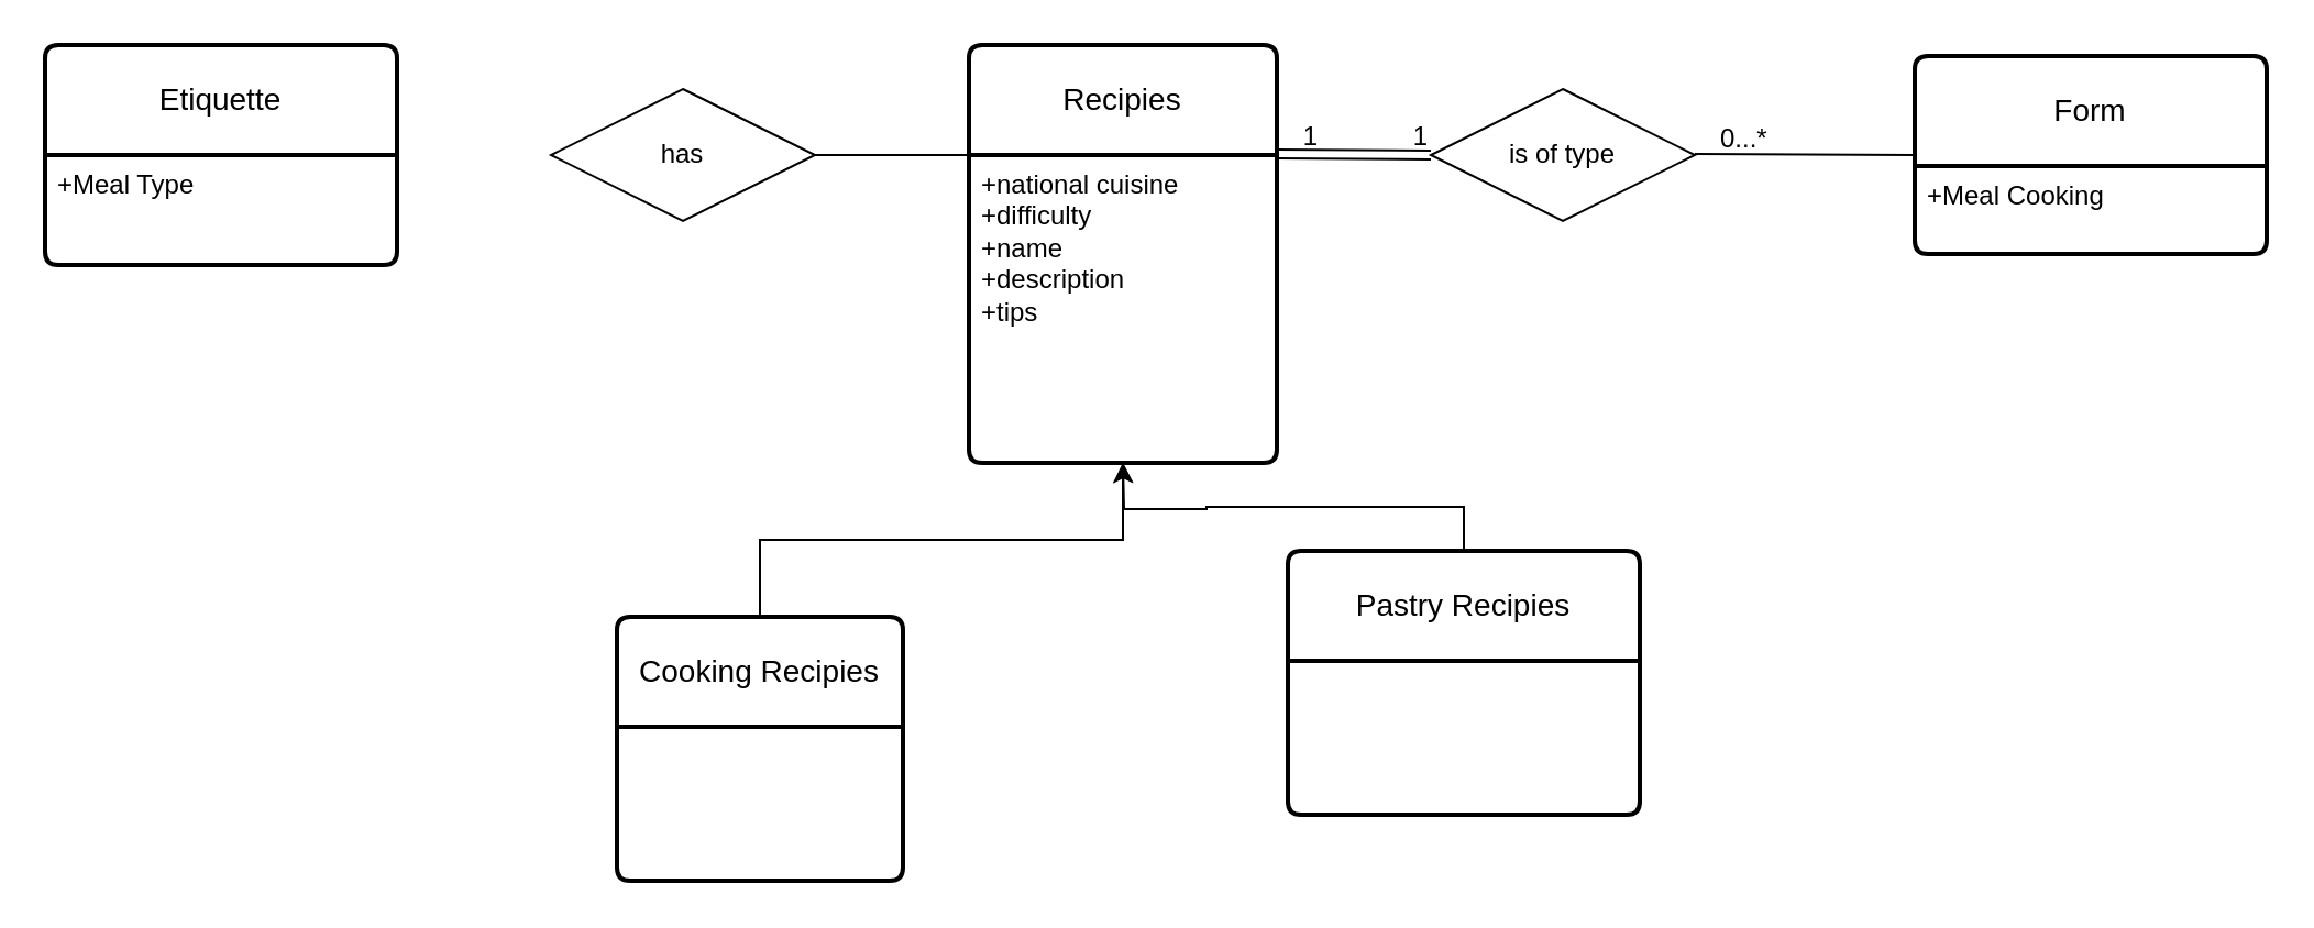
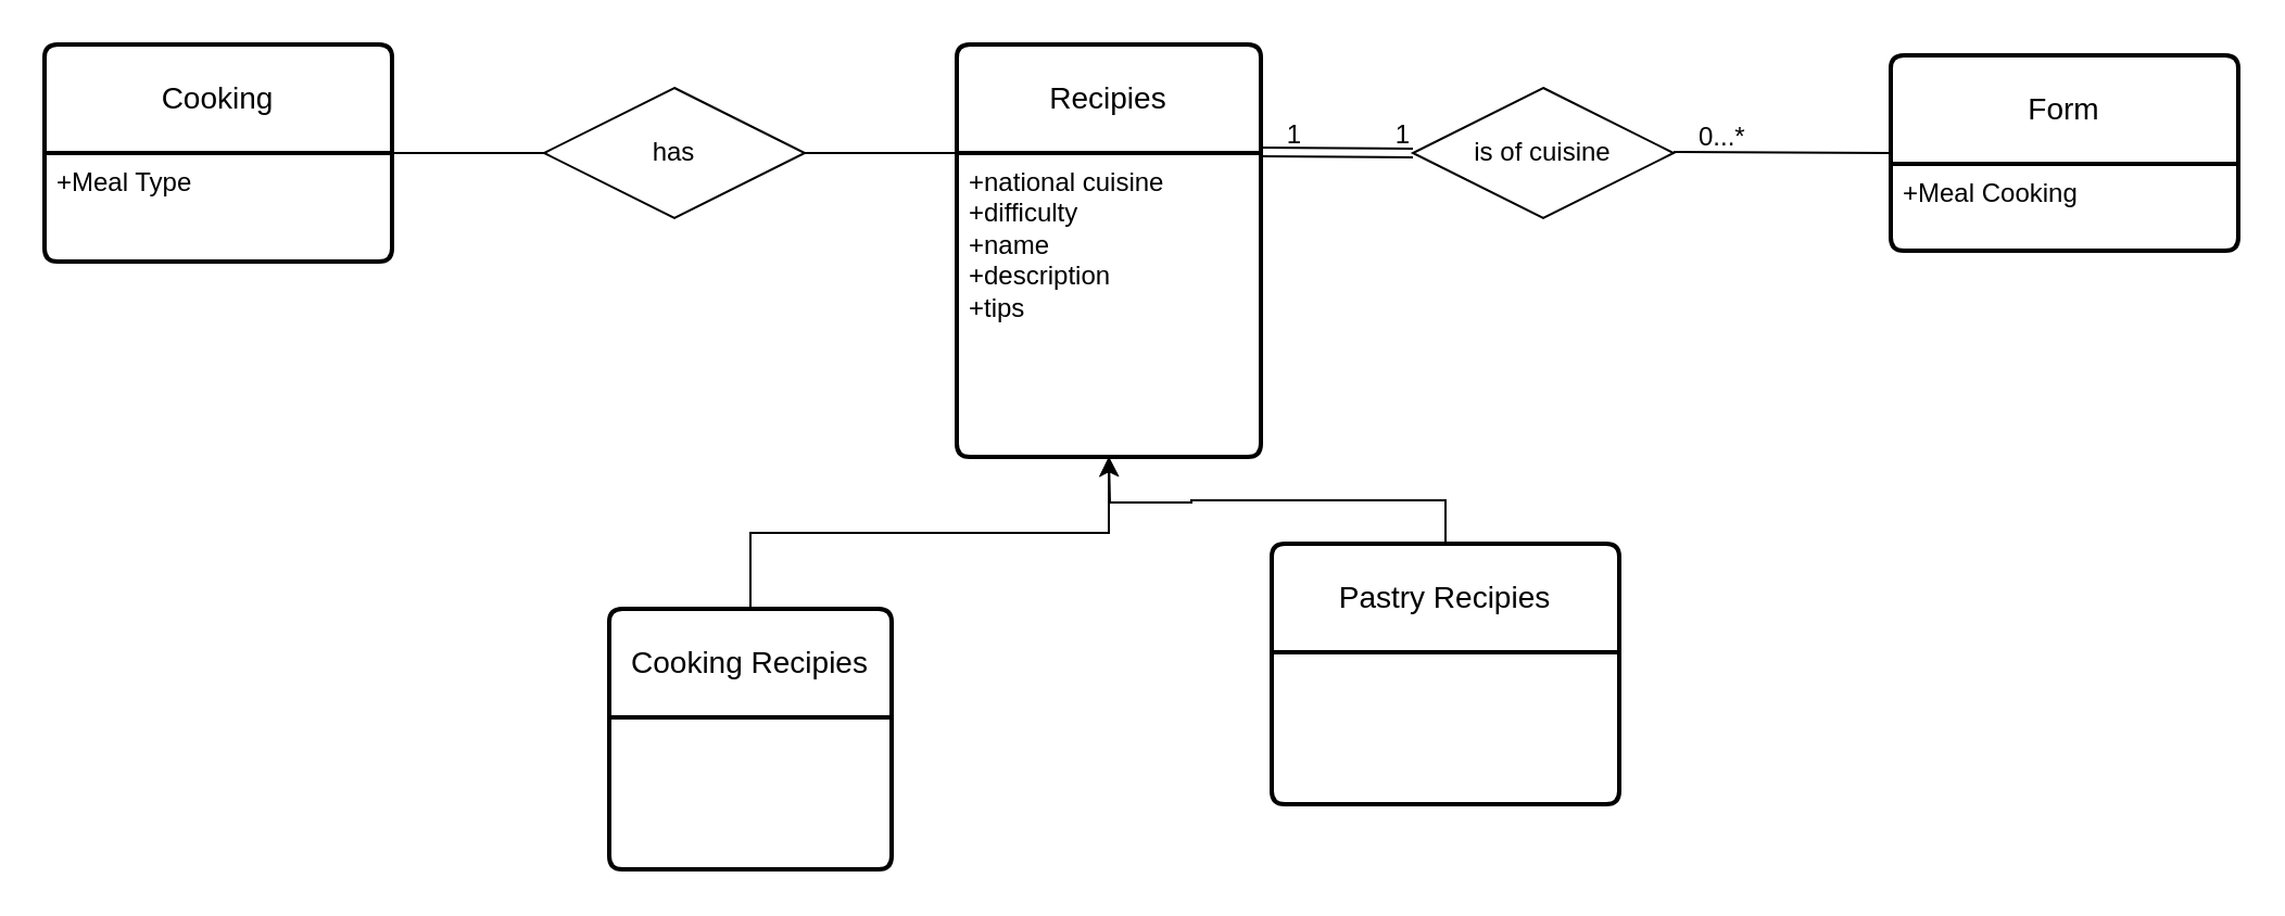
  <mxCell id="0" />
  <mxCell id="1" parent="0" />
  <mxCell id="2" value="Recipies" style="swimlane;childLayout=stackLayout;horizontal=1;startSize=50;horizontalStack=0;rounded=1;fontSize=14;fontStyle=0;strokeWidth=2;resizeParent=0;resizeLast=1;shadow=0;dashed=0;align=center;arcSize=4;whiteSpace=wrap;html=1;" vertex="1" parent="1"><mxGeometry x="440" y="20" width="140" height="190" as="geometry" /></mxCell>
  <mxCell id="3" value="+national cuisine&lt;div&gt;+difficulty&lt;/div&gt;&lt;div&gt;+name&lt;/div&gt;&lt;div&gt;+description&lt;/div&gt;&lt;div&gt;+tips&lt;/div&gt;" style="align=left;strokeColor=none;fillColor=none;spacingLeft=4;fontSize=12;verticalAlign=top;resizable=0;rotatable=0;part=1;html=1;" vertex="1" parent="2"><mxGeometry y="50" width="140" height="140" as="geometry" /></mxCell>
  <mxCell id="4" style="edgeStyle=orthogonalEdgeStyle;rounded=0;orthogonalLoop=1;jettySize=auto;html=1;exitX=0.5;exitY=0;exitDx=0;exitDy=0;entryX=0.5;entryY=1;entryDx=0;entryDy=0;" edge="1" parent="1" source="5" target="3"><mxGeometry relative="1" as="geometry" /></mxCell>
  <mxCell id="5" value="Cooking Recipies" style="swimlane;childLayout=stackLayout;horizontal=1;startSize=50;horizontalStack=0;rounded=1;fontSize=14;fontStyle=0;strokeWidth=2;resizeParent=0;resizeLast=1;shadow=0;dashed=0;align=center;arcSize=4;whiteSpace=wrap;html=1;" vertex="1" parent="1"><mxGeometry x="280" y="280" width="130" height="120" as="geometry" /></mxCell>
  <mxCell id="6" style="edgeStyle=orthogonalEdgeStyle;rounded=0;orthogonalLoop=1;jettySize=auto;html=1;exitX=0.5;exitY=0;exitDx=0;exitDy=0;" edge="1" parent="1" source="7"><mxGeometry relative="1" as="geometry"><mxPoint x="510" y="210" as="targetPoint" /></mxGeometry></mxCell>
  <mxCell id="7" value="Pastry Recipies" style="swimlane;childLayout=stackLayout;horizontal=1;startSize=50;horizontalStack=0;rounded=1;fontSize=14;fontStyle=0;strokeWidth=2;resizeParent=0;resizeLast=1;shadow=0;dashed=0;align=center;arcSize=4;whiteSpace=wrap;html=1;" vertex="1" parent="1"><mxGeometry x="585" y="250" width="160" height="120" as="geometry" /></mxCell>
  <mxCell id="8" value="Form" style="swimlane;childLayout=stackLayout;horizontal=1;startSize=50;horizontalStack=0;rounded=1;fontSize=14;fontStyle=0;strokeWidth=2;resizeParent=0;resizeLast=1;shadow=0;dashed=0;align=center;arcSize=4;whiteSpace=wrap;html=1;" vertex="1" parent="1"><mxGeometry x="870" y="25" width="160" height="90" as="geometry" /></mxCell>
  <mxCell id="9" value="+Meal Cooking" style="align=left;strokeColor=none;fillColor=none;spacingLeft=4;fontSize=12;verticalAlign=top;resizable=0;rotatable=0;part=1;html=1;" vertex="1" parent="8"><mxGeometry y="50" width="160" height="40" as="geometry" /></mxCell>
- <mxCell id="10" value="is of type" style="shape=rhombus;perimeter=rhombusPerimeter;whiteSpace=wrap;html=1;align=center;" vertex="1" parent="1"><mxGeometry x="650" y="40" width="120" height="60" as="geometry" /></mxCell>
+ <mxCell id="10" value="is of cuisine" style="shape=rhombus;perimeter=rhombusPerimeter;whiteSpace=wrap;html=1;align=center;" vertex="1" parent="1"><mxGeometry x="650" y="40" width="120" height="60" as="geometry" /></mxCell>
  <mxCell id="11" value="" style="shape=link;html=1;rounded=0;" edge="1" parent="1"><mxGeometry relative="1" as="geometry"><mxPoint x="580" y="69.5" as="sourcePoint" /><mxPoint x="650" y="70" as="targetPoint" /></mxGeometry></mxCell>
  <mxCell id="12" value="1" style="resizable=0;html=1;whiteSpace=wrap;align=right;verticalAlign=bottom;" connectable="0" vertex="1" parent="11"><mxGeometry x="1" relative="1" as="geometry" /></mxCell>
  <mxCell id="13" value="" style="endArrow=none;html=1;rounded=0;" edge="1" parent="1"><mxGeometry relative="1" as="geometry"><mxPoint x="770" y="69.5" as="sourcePoint" /><mxPoint x="870" y="70" as="targetPoint" /></mxGeometry></mxCell>
  <mxCell id="14" value="0...*" style="resizable=0;html=1;whiteSpace=wrap;align=left;verticalAlign=bottom;" connectable="0" vertex="1" parent="13"><mxGeometry x="-1" relative="1" as="geometry"><mxPoint x="10" y="1" as="offset" /></mxGeometry></mxCell>
  <mxCell id="15" value="1" style="resizable=0;html=1;whiteSpace=wrap;align=right;verticalAlign=bottom;" connectable="0" vertex="1" parent="1"><mxGeometry x="599.998" y="70" as="geometry" /></mxCell>
- <mxCell id="16" value="Etiquette" style="swimlane;childLayout=stackLayout;horizontal=1;startSize=50;horizontalStack=0;rounded=1;fontSize=14;fontStyle=0;strokeWidth=2;resizeParent=0;resizeLast=1;shadow=0;dashed=0;align=center;arcSize=4;whiteSpace=wrap;html=1;" vertex="1" parent="1"><mxGeometry x="20" y="20" width="160" height="100" as="geometry" /></mxCell>
+ <mxCell id="16" value="Cooking" style="swimlane;childLayout=stackLayout;horizontal=1;startSize=50;horizontalStack=0;rounded=1;fontSize=14;fontStyle=0;strokeWidth=2;resizeParent=0;resizeLast=1;shadow=0;dashed=0;align=center;arcSize=4;whiteSpace=wrap;html=1;" vertex="1" parent="1"><mxGeometry x="20" y="20" width="160" height="100" as="geometry" /></mxCell>
  <mxCell id="17" value="+Meal Type" style="align=left;strokeColor=none;fillColor=none;spacingLeft=4;fontSize=12;verticalAlign=top;resizable=0;rotatable=0;part=1;html=1;" vertex="1" parent="16"><mxGeometry y="50" width="160" height="50" as="geometry" /></mxCell>
  <mxCell id="18" value="has" style="shape=rhombus;perimeter=rhombusPerimeter;whiteSpace=wrap;html=1;align=center;" vertex="1" parent="1"><mxGeometry y="40" width="120" height="60" as="geometry" x="250" /></mxCell>
  <mxCell id="19" value="" style="endArrow=none;html=1;rounded=0;" edge="1" parent="1"><mxGeometry relative="1" as="geometry"><mxPoint x="370" y="70" as="sourcePoint" /><mxPoint x="450" y="70" as="targetPoint" /></mxGeometry></mxCell>
+ <mxCell id="20" value="" style="endArrow=none;html=1;rounded=0;exitX=1;exitY=0;exitDx=0;exitDy=0;entryX=0;entryY=0.5;entryDx=0;entryDy=0;" edge="1" parent="1" source="17" target="18"><mxGeometry relative="1" as="geometry"><mxPoint x="90" y="69" as="sourcePoint" /><mxPoint y="69" as="targetPoint" x="250" /></mxGeometry></mxCell>
